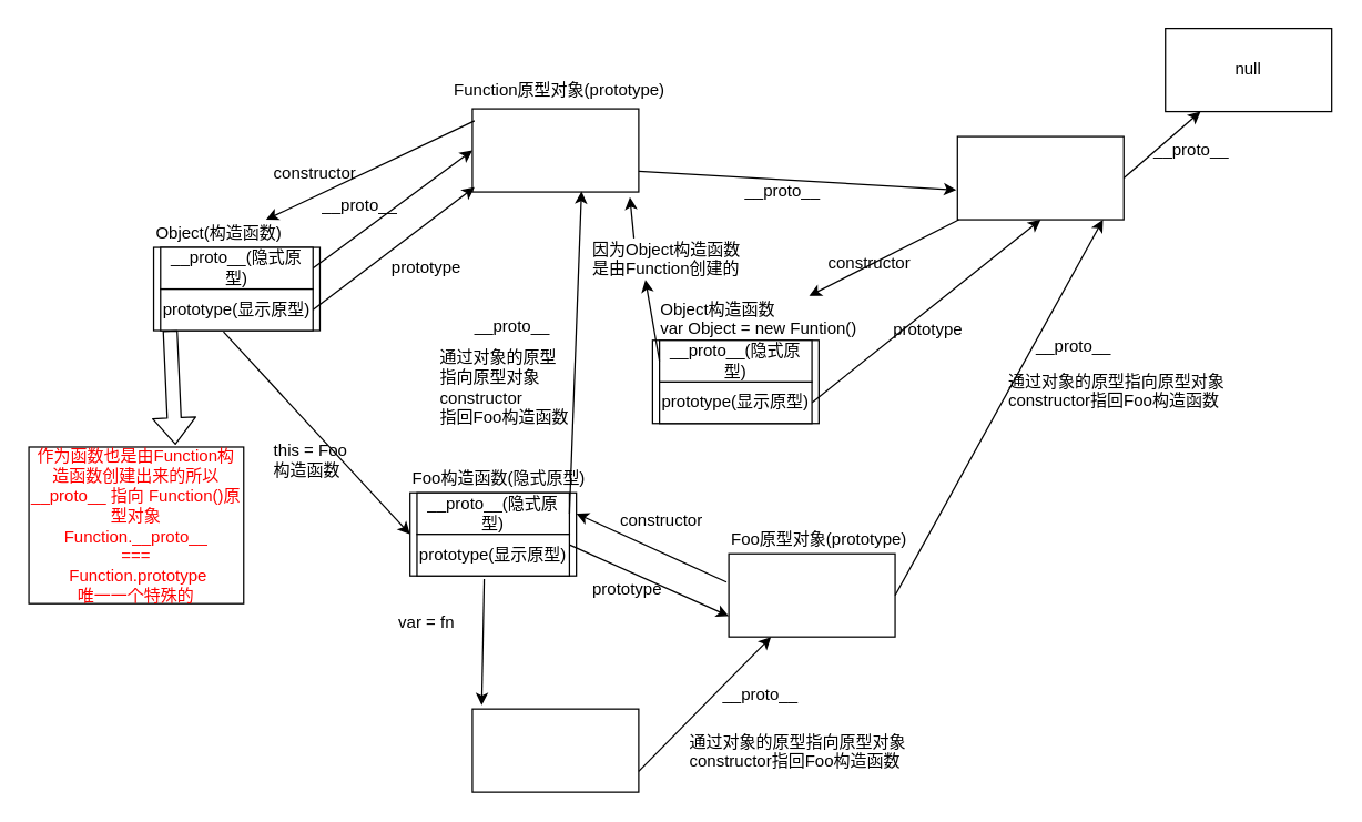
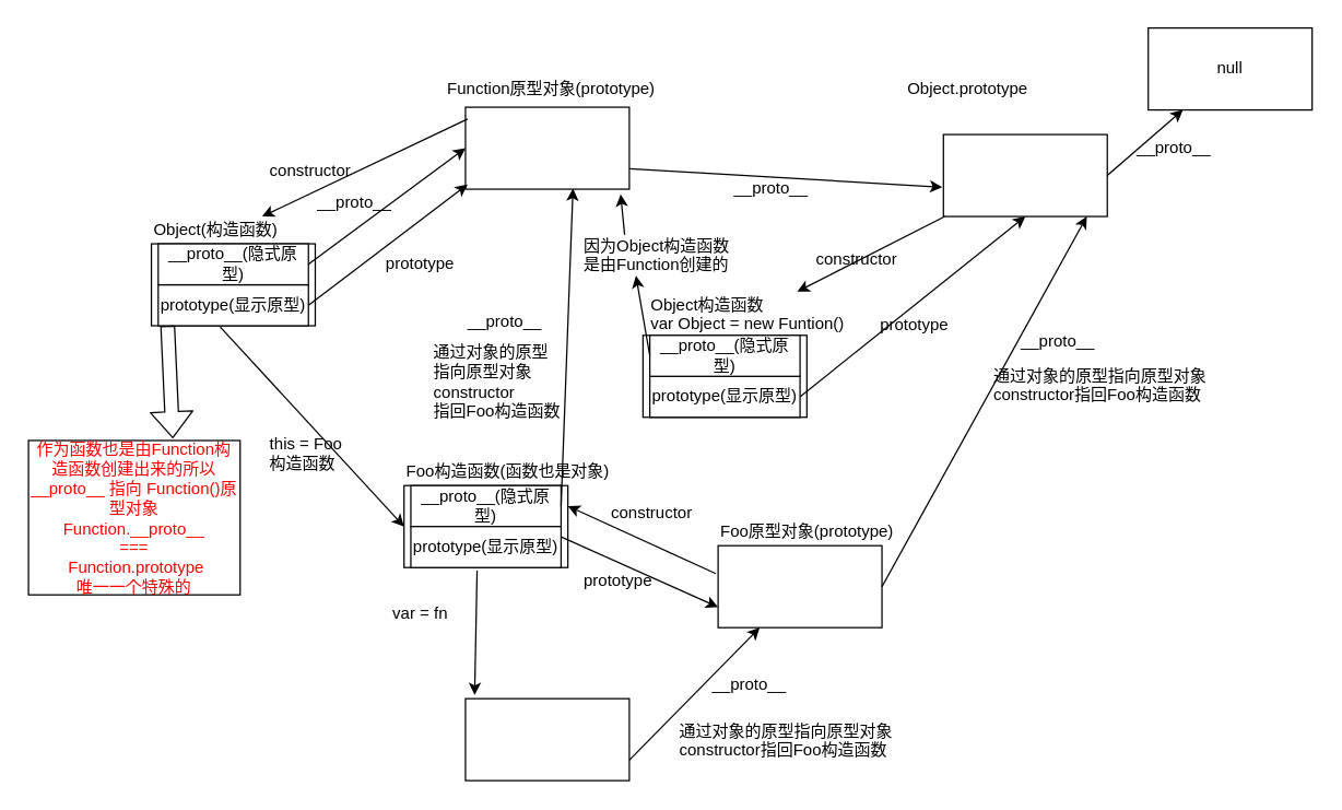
  <mxCell id="0" />
  <mxCell id="1" parent="0" />
  <mxCell id="2" value="" style="rounded=0;whiteSpace=wrap;html=1;" parent="1" vertex="1"><mxGeometry x="295" y="355" width="120" height="60" as="geometry" /></mxCell>
- <mxCell id="3" value="Foo构造函数(隐式原型)" style="text;html=1;resizable=0;points=[];autosize=1;align=left;verticalAlign=top;spacingTop=-4;" parent="1" vertex="1"><mxGeometry x="295" y="335" width="160" height="20" as="geometry" /></mxCell>
+ <mxCell id="3" value="Foo构造函数(函数也是对象)" style="text;html=1;resizable=0;points=[];autosize=1;align=left;verticalAlign=top;spacingTop=-4;" parent="1" vertex="1"><mxGeometry x="295" y="335" width="160" height="20" as="geometry" /></mxCell>
  <mxCell id="4" value="__proto__(隐式原型)" style="rounded=0;whiteSpace=wrap;html=1;" parent="1" vertex="1"><mxGeometry x="300" y="355" width="110" height="30" as="geometry" /></mxCell>
  <mxCell id="5" value="prototype(显示原型)" style="rounded=0;whiteSpace=wrap;html=1;" parent="1" vertex="1"><mxGeometry x="300" y="385" width="110" height="30" as="geometry" /></mxCell>
  <mxCell id="6" value="" style="rounded=0;whiteSpace=wrap;html=1;" parent="1" vertex="1"><mxGeometry x="340" y="511" width="120" height="60" as="geometry" /></mxCell>
  <mxCell id="7" value="" style="endArrow=classic;html=1;entryX=0.056;entryY=-0.045;entryDx=0;entryDy=0;entryPerimeter=0;exitX=0.441;exitY=1.075;exitDx=0;exitDy=0;exitPerimeter=0;" parent="1" source="5" target="6" edge="1"><mxGeometry width="50" height="50" relative="1" as="geometry"><mxPoint x="295" y="475" as="sourcePoint" /><mxPoint x="345" y="425" as="targetPoint" /></mxGeometry></mxCell>
  <mxCell id="8" value="var = fn" style="text;html=1;resizable=0;points=[];autosize=1;align=left;verticalAlign=top;spacingTop=-4;" parent="1" vertex="1"><mxGeometry x="285" y="439" width="60" height="20" as="geometry" /></mxCell>
  <mxCell id="9" value="" style="rounded=0;whiteSpace=wrap;html=1;" parent="1" vertex="1"><mxGeometry x="525" y="399" width="120" height="60" as="geometry" /></mxCell>
  <mxCell id="10" value="" style="endArrow=classic;html=1;exitX=1;exitY=0.75;exitDx=0;exitDy=0;" parent="1" source="6" target="9" edge="1"><mxGeometry width="50" height="50" relative="1" as="geometry"><mxPoint x="479" y="545" as="sourcePoint" /><mxPoint x="545" y="465" as="targetPoint" /></mxGeometry></mxCell>
  <mxCell id="11" value="__proto__" style="text;html=1;resizable=0;points=[];autosize=1;align=left;verticalAlign=top;spacingTop=-4;" parent="1" vertex="1"><mxGeometry x="518.5" y="491" width="70" height="20" as="geometry" /></mxCell>
  <mxCell id="12" value="Foo原型对象(prototype)" style="text;html=1;resizable=0;points=[];autosize=1;align=left;verticalAlign=top;spacingTop=-4;" parent="1" vertex="1"><mxGeometry x="525" y="379" width="140" height="20" as="geometry" /></mxCell>
  <mxCell id="13" value="" style="endArrow=classic;html=1;exitX=1;exitY=0.25;exitDx=0;exitDy=0;entryX=0;entryY=0.75;entryDx=0;entryDy=0;" parent="1" source="5" target="9" edge="1"><mxGeometry width="50" height="50" relative="1" as="geometry"><mxPoint x="425" y="375" as="sourcePoint" /><mxPoint x="475" y="325" as="targetPoint" /></mxGeometry></mxCell>
  <mxCell id="14" value="prototype" style="text;html=1;resizable=0;points=[];autosize=1;align=left;verticalAlign=top;spacingTop=-4;" parent="1" vertex="1"><mxGeometry x="425" y="415" width="70" height="20" as="geometry" /></mxCell>
  <mxCell id="15" value="" style="endArrow=classic;html=1;entryX=1;entryY=0.25;entryDx=0;entryDy=0;exitX=-0.014;exitY=0.341;exitDx=0;exitDy=0;exitPerimeter=0;" parent="1" source="9" target="2" edge="1"><mxGeometry width="50" height="50" relative="1" as="geometry"><mxPoint x="465" y="395" as="sourcePoint" /><mxPoint x="515" y="345" as="targetPoint" /></mxGeometry></mxCell>
  <mxCell id="16" value="constructor" style="text;html=1;resizable=0;points=[];autosize=1;align=left;verticalAlign=top;spacingTop=-4;" parent="1" vertex="1"><mxGeometry x="445" y="365" width="70" height="20" as="geometry" /></mxCell>
  <mxCell id="17" value="通过对象的原型指向原型对象&lt;br&gt;constructor指回Foo构造函数" style="text;html=1;resizable=0;points=[];autosize=1;align=left;verticalAlign=top;spacingTop=-4;" parent="1" vertex="1"><mxGeometry x="495" y="525" width="170" height="30" as="geometry" /></mxCell>
  <mxCell id="18" value="" style="endArrow=classic;html=1;exitX=1;exitY=0.5;exitDx=0;exitDy=0;" parent="1" source="9" edge="1"><mxGeometry width="50" height="50" relative="1" as="geometry"><mxPoint x="655" y="435" as="sourcePoint" /><mxPoint x="795" y="158" as="targetPoint" /></mxGeometry></mxCell>
  <mxCell id="19" value="" style="rounded=0;whiteSpace=wrap;html=1;" parent="1" vertex="1"><mxGeometry x="690" y="98" width="120" height="60" as="geometry" /></mxCell>
+ <mxCell id="20" value="Object.prototype" style="text;html=1;resizable=0;points=[];autosize=1;align=left;verticalAlign=top;spacingTop=-4;" parent="1" vertex="1"><mxGeometry x="661.5" y="55" width="100" height="20" as="geometry" /></mxCell>
  <mxCell id="21" value="通过对象的原型指向原型对象&lt;br&gt;constructor指回Foo构造函数" style="text;html=1;resizable=0;points=[];autosize=1;align=left;verticalAlign=top;spacingTop=-4;" parent="1" vertex="1"><mxGeometry x="725" y="265" width="170" height="30" as="geometry" /></mxCell>
  <mxCell id="22" value="__proto__" style="text;html=1;resizable=0;points=[];autosize=1;align=left;verticalAlign=top;spacingTop=-4;" parent="1" vertex="1"><mxGeometry x="830" y="98" width="70" height="20" as="geometry" /></mxCell>
  <mxCell id="23" value="" style="rounded=0;whiteSpace=wrap;html=1;" parent="1" vertex="1"><mxGeometry x="470" y="245" width="120" height="60" as="geometry" /></mxCell>
  <mxCell id="24" value="" style="endArrow=classic;html=1;" parent="1" source="19" target="28" edge="1"><mxGeometry width="50" height="50" relative="1" as="geometry"><mxPoint x="645" y="305" as="sourcePoint" /><mxPoint x="695" y="255" as="targetPoint" /></mxGeometry></mxCell>
  <mxCell id="25" value="" style="endArrow=classic;html=1;entryX=0.5;entryY=1;entryDx=0;entryDy=0;exitX=1;exitY=0.5;exitDx=0;exitDy=0;" parent="1" source="45" target="19" edge="1"><mxGeometry width="50" height="50" relative="1" as="geometry"><mxPoint x="575" y="385" as="sourcePoint" /><mxPoint x="625" y="335" as="targetPoint" /></mxGeometry></mxCell>
  <mxCell id="26" value="constructor" style="text;html=1;resizable=0;points=[];autosize=1;align=left;verticalAlign=top;spacingTop=-4;" parent="1" vertex="1"><mxGeometry x="595" y="180" width="70" height="20" as="geometry" /></mxCell>
  <mxCell id="27" value="prototype" style="text;html=1;resizable=0;points=[];autosize=1;align=left;verticalAlign=top;spacingTop=-4;" parent="1" vertex="1"><mxGeometry x="641.5" y="228" width="70" height="20" as="geometry" /></mxCell>
  <mxCell id="28" value="Object构造函数&lt;br&gt;var Object = new Funtion()" style="text;html=1;resizable=0;points=[];autosize=1;align=left;verticalAlign=top;spacingTop=-4;" parent="1" vertex="1"><mxGeometry x="473.5" y="213" width="160" height="30" as="geometry" /></mxCell>
  <mxCell id="29" value="null" style="rounded=0;whiteSpace=wrap;html=1;" parent="1" vertex="1"><mxGeometry x="840" y="20" width="120" height="60" as="geometry" /></mxCell>
  <mxCell id="30" value="" style="endArrow=classic;html=1;exitX=1;exitY=0.5;exitDx=0;exitDy=0;" parent="1" source="19" target="29" edge="1"><mxGeometry width="50" height="50" relative="1" as="geometry"><mxPoint x="895" y="345" as="sourcePoint" /><mxPoint x="945" y="295" as="targetPoint" /></mxGeometry></mxCell>
  <mxCell id="31" value="" style="rounded=0;whiteSpace=wrap;html=1;" parent="1" vertex="1"><mxGeometry x="110" y="178" width="120" height="60" as="geometry" /></mxCell>
  <mxCell id="32" value="__proto__" style="text;html=1;resizable=0;points=[];autosize=1;align=left;verticalAlign=top;spacingTop=-4;" parent="1" vertex="1"><mxGeometry x="340" y="225" width="70" height="20" as="geometry" /></mxCell>
  <mxCell id="33" value="Object(构造函数)" style="text;html=1;resizable=0;points=[];autosize=1;align=left;verticalAlign=top;spacingTop=-4;" parent="1" vertex="1"><mxGeometry x="110" y="158" width="120" height="20" as="geometry" /></mxCell>
  <mxCell id="34" value="" style="endArrow=classic;html=1;entryX=0;entryY=0.5;entryDx=0;entryDy=0;exitX=0.42;exitY=1.014;exitDx=0;exitDy=0;exitPerimeter=0;" parent="1" source="31" target="2" edge="1"><mxGeometry width="50" height="50" relative="1" as="geometry"><mxPoint x="225" y="365" as="sourcePoint" /><mxPoint x="275" y="315" as="targetPoint" /></mxGeometry></mxCell>
  <mxCell id="35" value="this = Foo&lt;br&gt;构造函数" style="text;html=1;resizable=0;points=[];autosize=1;align=left;verticalAlign=top;spacingTop=-4;" parent="1" vertex="1"><mxGeometry x="195" y="315" width="70" height="30" as="geometry" /></mxCell>
  <mxCell id="36" value="" style="rounded=0;whiteSpace=wrap;html=1;" parent="1" vertex="1"><mxGeometry x="340" y="78" width="120" height="60" as="geometry" /></mxCell>
  <mxCell id="37" value="" style="endArrow=classic;html=1;entryX=0.656;entryY=0.992;entryDx=0;entryDy=0;entryPerimeter=0;exitX=1;exitY=0.5;exitDx=0;exitDy=0;" parent="1" source="4" target="36" edge="1"><mxGeometry width="50" height="50" relative="1" as="geometry"><mxPoint x="365" y="335" as="sourcePoint" /><mxPoint x="415" y="285" as="targetPoint" /></mxGeometry></mxCell>
  <mxCell id="38" value="通过对象的原型&lt;br&gt;指向原型对象&lt;br&gt;constructor&lt;br&gt;指回Foo构造函数" style="text;html=1;resizable=0;points=[];autosize=1;align=left;verticalAlign=top;spacingTop=-4;" parent="1" vertex="1"><mxGeometry x="315" y="248" width="110" height="60" as="geometry" /></mxCell>
  <mxCell id="39" value="constructor" style="text;html=1;resizable=0;points=[];autosize=1;align=left;verticalAlign=top;spacingTop=-4;" parent="1" vertex="1"><mxGeometry x="195" y="115" width="70" height="20" as="geometry" /></mxCell>
  <mxCell id="40" value="prototype" style="text;html=1;resizable=0;points=[];autosize=1;align=left;verticalAlign=top;spacingTop=-4;" parent="1" vertex="1"><mxGeometry x="280" y="183" width="70" height="20" as="geometry" /></mxCell>
  <mxCell id="41" value="__proto__" style="text;html=1;resizable=0;points=[];autosize=1;align=left;verticalAlign=top;spacingTop=-4;" parent="1" vertex="1"><mxGeometry x="745" y="240" width="70" height="20" as="geometry" /></mxCell>
  <mxCell id="42" value="Function原型对象(prototype)" style="text;html=1;resizable=0;points=[];autosize=1;align=left;verticalAlign=top;spacingTop=-4;" parent="1" vertex="1"><mxGeometry x="325" y="55" width="170" height="20" as="geometry" /></mxCell>
  <mxCell id="43" value="" style="endArrow=classic;html=1;entryX=-0.007;entryY=0.643;entryDx=0;entryDy=0;entryPerimeter=0;exitX=1;exitY=0.75;exitDx=0;exitDy=0;" parent="1" source="36" target="19" edge="1"><mxGeometry width="50" height="50" relative="1" as="geometry"><mxPoint x="535" y="165" as="sourcePoint" /><mxPoint x="585" y="115" as="targetPoint" /></mxGeometry></mxCell>
  <mxCell id="44" value="__proto__" style="text;html=1;resizable=0;points=[];autosize=1;align=left;verticalAlign=top;spacingTop=-4;" parent="1" vertex="1"><mxGeometry x="535" y="128" width="70" height="20" as="geometry" /></mxCell>
  <mxCell id="45" value="prototype(显示原型)" style="rounded=0;whiteSpace=wrap;html=1;" parent="1" vertex="1"><mxGeometry x="475" y="275" width="110" height="30" as="geometry" /></mxCell>
  <mxCell id="46" value="__proto__(隐式原型)" style="rounded=0;whiteSpace=wrap;html=1;" parent="1" vertex="1"><mxGeometry x="475" y="245" width="110" height="30" as="geometry" /></mxCell>
  <mxCell id="47" value="prototype(显示原型)" style="rounded=0;whiteSpace=wrap;html=1;" parent="1" vertex="1"><mxGeometry x="115" y="208" width="110" height="30" as="geometry" /></mxCell>
  <mxCell id="48" value="__proto__(隐式原型)" style="rounded=0;whiteSpace=wrap;html=1;" parent="1" vertex="1"><mxGeometry x="115" y="178" width="110" height="30" as="geometry" /></mxCell>
  <mxCell id="49" value="" style="endArrow=classic;html=1;entryX=0.013;entryY=0.943;entryDx=0;entryDy=0;entryPerimeter=0;exitX=1;exitY=0.5;exitDx=0;exitDy=0;" parent="1" source="47" target="36" edge="1"><mxGeometry width="50" height="50" relative="1" as="geometry"><mxPoint x="275" y="235" as="sourcePoint" /><mxPoint x="325" y="185" as="targetPoint" /></mxGeometry></mxCell>
  <mxCell id="50" value="" style="endArrow=classic;html=1;exitX=0.013;exitY=0.143;exitDx=0;exitDy=0;exitPerimeter=0;" parent="1" source="36" target="33" edge="1"><mxGeometry width="50" height="50" relative="1" as="geometry"><mxPoint x="255" y="165" as="sourcePoint" /><mxPoint x="305" y="115" as="targetPoint" /></mxGeometry></mxCell>
  <mxCell id="51" value="" style="endArrow=classic;html=1;entryX=0.947;entryY=1.063;entryDx=0;entryDy=0;entryPerimeter=0;exitX=0.263;exitY=0.05;exitDx=0;exitDy=0;exitPerimeter=0;" parent="1" source="52" target="36" edge="1"><mxGeometry width="50" height="50" relative="1" as="geometry"><mxPoint x="425" y="265" as="sourcePoint" /><mxPoint x="475" y="215" as="targetPoint" /></mxGeometry></mxCell>
  <mxCell id="52" value="因为Object构造函数&lt;br&gt;是由Function创建的&lt;br&gt;" style="text;html=1;resizable=0;points=[];autosize=1;align=left;verticalAlign=top;spacingTop=-4;" parent="1" vertex="1"><mxGeometry x="425" y="170" width="120" height="30" as="geometry" /></mxCell>
  <mxCell id="53" value="" style="endArrow=classic;html=1;entryX=0.332;entryY=1.046;entryDx=0;entryDy=0;entryPerimeter=0;exitX=0;exitY=0.5;exitDx=0;exitDy=0;" parent="1" source="46" target="52" edge="1"><mxGeometry width="50" height="50" relative="1" as="geometry"><mxPoint x="475" y="260" as="sourcePoint" /><mxPoint x="453.64" y="141.78" as="targetPoint" /></mxGeometry></mxCell>
  <mxCell id="54" value="" style="endArrow=classic;html=1;entryX=0;entryY=0.5;entryDx=0;entryDy=0;exitX=1;exitY=0.5;exitDx=0;exitDy=0;" parent="1" source="48" target="36" edge="1"><mxGeometry width="50" height="50" relative="1" as="geometry"><mxPoint x="235" y="285" as="sourcePoint" /><mxPoint x="285" y="235" as="targetPoint" /></mxGeometry></mxCell>
  <mxCell id="55" value="__proto__" style="text;html=1;resizable=0;points=[];autosize=1;align=left;verticalAlign=top;spacingTop=-4;" parent="1" vertex="1"><mxGeometry x="230" y="138" width="70" height="20" as="geometry" /></mxCell>
  <mxCell id="56" value="" style="shape=flexArrow;endArrow=classic;html=1;exitX=0.063;exitY=1.001;exitDx=0;exitDy=0;exitPerimeter=0;entryX=0.682;entryY=-0.014;entryDx=0;entryDy=0;entryPerimeter=0;" parent="1" source="47" target="57" edge="1"><mxGeometry width="50" height="50" relative="1" as="geometry"><mxPoint x="135" y="245" as="sourcePoint" /><mxPoint x="122" y="315" as="targetPoint" /></mxGeometry></mxCell>
  <mxCell id="57" value="&lt;font color=&quot;#ff0000&quot;&gt;作为函数也是由Function构造函数创建出来的所以&lt;br&gt;__proto__ 指向 Function()原型对象&lt;br&gt;Function.__proto__ &lt;br&gt;===&lt;br&gt;&amp;nbsp;Function.prototype&lt;br&gt;唯一一个特殊的&lt;br&gt;&lt;/font&gt;" style="rounded=0;whiteSpace=wrap;html=1;" parent="1" vertex="1"><mxGeometry x="20" y="322" width="155" height="113" as="geometry" /></mxCell>
